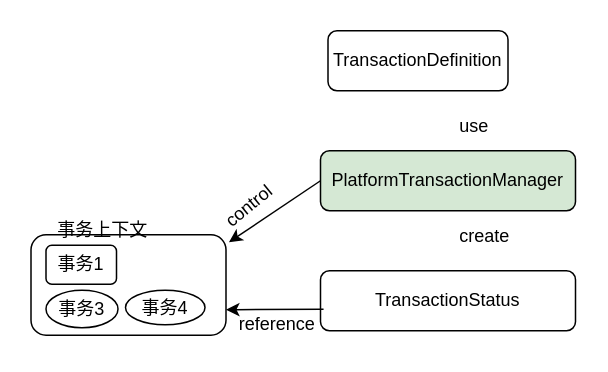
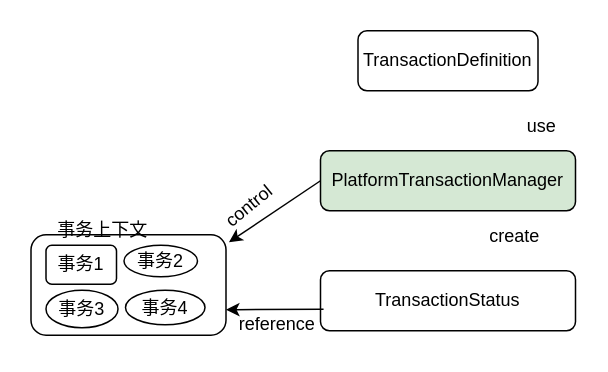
  <mxCell id="0" />
  <mxCell id="1" parent="0" />
- <mxCell id="2" value="TransactionDefinition" style="rounded=1;whiteSpace=wrap;html=1;" vertex="1" parent="1"><mxGeometry x="218" y="20" width="120" height="40" as="geometry" /></mxCell>
+ <mxCell id="2" value="TransactionDefinition" style="rounded=1;whiteSpace=wrap;html=1;" vertex="1" parent="1"><mxGeometry x="238" y="20" width="120" height="40" as="geometry" /></mxCell>
  <mxCell id="3" value="PlatformTransactionManager&lt;br&gt;" style="rounded=1;whiteSpace=wrap;html=1;fillColor=#d5e8d4;" vertex="1" parent="1"><mxGeometry x="213" y="100" width="170" height="40" as="geometry" /></mxCell>
  <mxCell id="4" value="TransactionStatus&lt;br&gt;" style="rounded=1;whiteSpace=wrap;html=1;" vertex="1" parent="1"><mxGeometry x="213" y="180" width="170" height="40" as="geometry" /></mxCell>
- <mxCell id="5" value="use&lt;br&gt;" style="text;html=1;resizable=0;points=[];autosize=1;align=left;verticalAlign=top;spacingTop=-4;" vertex="1" parent="1"><mxGeometry x="303.5" y="74" width="30" height="20" as="geometry" /></mxCell>
- <mxCell id="6" value="create&lt;br&gt;" style="text;html=1;resizable=0;points=[];autosize=1;align=left;verticalAlign=top;spacingTop=-4;" vertex="1" parent="1"><mxGeometry x="304" y="146.5" width="50" height="20" as="geometry" /></mxCell>
+ <mxCell id="5" value="use&lt;br&gt;" style="text;html=1;resizable=0;points=[];autosize=1;align=left;verticalAlign=top;spacingTop=-4;" vertex="1" parent="1"><mxGeometry x="348.5" y="74" width="30" height="20" as="geometry" /></mxCell>
+ <mxCell id="6" value="create&lt;br&gt;" style="text;html=1;resizable=0;points=[];autosize=1;align=left;verticalAlign=top;spacingTop=-4;" vertex="1" parent="1"><mxGeometry x="324" y="146.5" width="50" height="20" as="geometry" /></mxCell>
  <mxCell id="7" value="" style="rounded=1;whiteSpace=wrap;html=1;" vertex="1" parent="1"><mxGeometry x="20" y="156" width="130" height="67" as="geometry" /></mxCell>
  <mxCell id="8" value="事务1" style="whiteSpace=wrap;html=1;rounded=1;" vertex="1" parent="1"><mxGeometry x="30" y="163" width="47" height="26" as="geometry" /></mxCell>
+ <mxCell id="9" value="事务2" style="ellipse;whiteSpace=wrap;html=1;" vertex="1" parent="1"><mxGeometry x="82" y="163" width="49" height="21" as="geometry" /></mxCell>
  <mxCell id="10" value="事务3" style="ellipse;whiteSpace=wrap;html=1;" vertex="1" parent="1"><mxGeometry x="30" y="193" width="48" height="25" as="geometry" /></mxCell>
  <mxCell id="11" value="事务4" style="ellipse;whiteSpace=wrap;html=1;" vertex="1" parent="1"><mxGeometry x="83" y="193" width="53" height="23" as="geometry" /></mxCell>
  <mxCell id="12" value="事务上下文" style="text;html=1;strokeColor=none;fillColor=none;align=center;verticalAlign=middle;whiteSpace=wrap;rounded=0;" vertex="1" parent="1"><mxGeometry x="28" y="143" width="80" height="19" as="geometry" /></mxCell>
  <mxCell id="13" value="" style="endArrow=classic;html=1;exitX=0;exitY=0.5;exitDx=0;exitDy=0;entryX=1.015;entryY=0.075;entryDx=0;entryDy=0;entryPerimeter=0;" edge="1" parent="1" source="3" target="7"><mxGeometry width="50" height="50" relative="1" as="geometry"><mxPoint x="20" y="290" as="sourcePoint" /><mxPoint x="70" y="240" as="targetPoint" /></mxGeometry></mxCell>
  <mxCell id="14" value="" style="endArrow=classic;html=1;exitX=0.012;exitY=0.642;exitDx=0;exitDy=0;exitPerimeter=0;" edge="1" parent="1" source="4"><mxGeometry width="50" height="50" relative="1" as="geometry"><mxPoint x="20" y="290" as="sourcePoint" /><mxPoint x="150" y="206" as="targetPoint" /></mxGeometry></mxCell>
  <mxCell id="15" value="control&lt;br&gt;" style="text;html=1;resizable=0;points=[];autosize=1;align=left;verticalAlign=top;spacingTop=-4;rotation=-39.2;" vertex="1" parent="1"><mxGeometry x="144.5" y="123.5" width="50" height="20" as="geometry" /></mxCell>
  <mxCell id="16" value="reference&lt;br&gt;" style="text;html=1;resizable=0;points=[];autosize=1;align=left;verticalAlign=top;spacingTop=-4;rotation=0;" vertex="1" parent="1"><mxGeometry x="156.5" y="205.5" width="70" height="20" as="geometry" /></mxCell>
